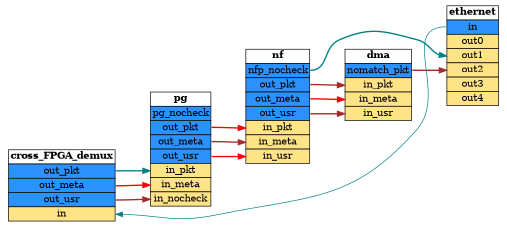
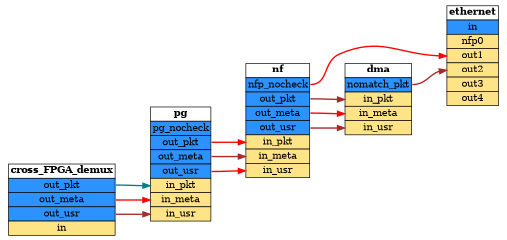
  digraph {
    rankdir=RL
    node [shape=plaintext]
    edge [color=red dir=back fontsize=10 headport=f0 style=bold tailport=f3]
-   n1 [label=<<TABLE BORDER="0" CELLBORDER="1" CELLSPACING="0"><TR><TD><B>ethernet</B></TD></TR><TR><TD PORT="f0" bgcolor="#2c92ff">in</TD></TR> <TR><TD PORT="f1" bgcolor="#ffe387">out0</TD></TR> <TR><TD PORT="f2" bgcolor="#ffe387">out1</TD></TR> <TR><TD PORT="f3" bgcolor="#ffe387">out2</TD></TR> <TR><TD PORT="f4" bgcolor="#ffe387">out3</TD></TR> <TR><TD PORT="f5" bgcolor="#ffe387">out4</TD></TR></TABLE>>]
+   n1 [label=<<TABLE BORDER="0" CELLBORDER="1" CELLSPACING="0"><TR><TD><B>ethernet</B></TD></TR><TR><TD PORT="f0" bgcolor="#2c92ff">in</TD></TR> <TR><TD PORT="f1" bgcolor="#ffe387">nfp0</TD></TR> <TR><TD PORT="f2" bgcolor="#ffe387">out1</TD></TR> <TR><TD PORT="f3" bgcolor="#ffe387">out2</TD></TR> <TR><TD PORT="f4" bgcolor="#ffe387">out3</TD></TR> <TR><TD PORT="f5" bgcolor="#ffe387">out4</TD></TR></TABLE>>]
    n2 [label=<<TABLE BORDER="0" CELLBORDER="1" CELLSPACING="0"><TR><TD><B>nf</B></TD></TR><TR><TD PORT="f0" bgcolor="#2c92ff">nfp_nocheck</TD></TR> <TR><TD PORT="f1" bgcolor="#2c92ff">out_pkt</TD></TR> <TR><TD PORT="f2" bgcolor="#2c92ff">out_meta</TD></TR> <TR><TD PORT="f3" bgcolor="#2c92ff">out_usr</TD></TR> <TR><TD PORT="f4" bgcolor="#ffe387">in_pkt</TD></TR> <TR><TD PORT="f5" bgcolor="#ffe387">in_meta</TD></TR> <TR><TD PORT="f6" bgcolor="#ffe387">in_usr</TD></TR></TABLE>>]
    n3 [label=<<TABLE BORDER="0" CELLBORDER="1" CELLSPACING="0"><TR><TD><B>dma</B></TD></TR><TR><TD PORT="f0" bgcolor="#2c92ff">nomatch_pkt</TD></TR> <TR><TD PORT="f1" bgcolor="#ffe387">in_pkt</TD></TR> <TR><TD PORT="f2" bgcolor="#ffe387">in_meta</TD></TR> <TR><TD PORT="f3" bgcolor="#ffe387">in_usr</TD></TR></TABLE>>]
-   n4 [label=<<TABLE BORDER="0" CELLBORDER="1" CELLSPACING="0"><TR><TD><B>pg</B></TD></TR><TR><TD PORT="f0" bgcolor="#2c92ff">pg_nocheck</TD></TR> <TR><TD PORT="f1" bgcolor="#2c92ff">out_pkt</TD></TR> <TR><TD PORT="f2" bgcolor="#2c92ff">out_meta</TD></TR> <TR><TD PORT="f3" bgcolor="#2c92ff">out_usr</TD></TR> <TR><TD PORT="f4" bgcolor="#ffe387">in_pkt</TD></TR> <TR><TD PORT="f5" bgcolor="#ffe387">in_meta</TD></TR> <TR><TD PORT="f6" bgcolor="#ffe387">in_nocheck</TD></TR></TABLE>>]
+   n4 [label=<<TABLE BORDER="0" CELLBORDER="1" CELLSPACING="0"><TR><TD><B>pg</B></TD></TR><TR><TD PORT="f0" bgcolor="#2c92ff">pg_nocheck</TD></TR> <TR><TD PORT="f1" bgcolor="#2c92ff">out_pkt</TD></TR> <TR><TD PORT="f2" bgcolor="#2c92ff">out_meta</TD></TR> <TR><TD PORT="f3" bgcolor="#2c92ff">out_usr</TD></TR> <TR><TD PORT="f4" bgcolor="#ffe387">in_pkt</TD></TR> <TR><TD PORT="f5" bgcolor="#ffe387">in_meta</TD></TR> <TR><TD PORT="f6" bgcolor="#ffe387">in_usr</TD></TR></TABLE>>]
    n5 [label=<<TABLE BORDER="0" CELLBORDER="1" CELLSPACING="0"><TR><TD><B>cross_FPGA_demux</B></TD></TR><TR><TD PORT="f0" bgcolor="#2c92ff">out_pkt</TD></TR> <TR><TD PORT="f1" bgcolor="#2c92ff">out_meta</TD></TR> <TR><TD PORT="f2" bgcolor="#2c92ff">out_usr</TD></TR> <TR><TD PORT="f3" bgcolor="#ffe387">in</TD></TR></TABLE>>]
-   n1 -> n2 [color=teal tailport=f2]
+   n1 -> n2 [tailport=f2]
    n1 -> n3 [color=brown]
    n2 -> n4 [headport=f1 tailport=f4]
    n2 -> n4 [color=brown headport=f2 tailport=f5]
    n2 -> n4 [headport=f3 tailport=f6]
    n3 -> n2 [color=brown headport=f1 tailport=f1]
    n3 -> n2 [headport=f2 tailport=f2]
    n3 -> n2 [color=brown headport=f3]
    n4 -> n5 [color=teal tailport=f4]
    n4 -> n5 [headport=f1 tailport=f5]
    n4 -> n5 [color=brown headport=f2 tailport=f6]
-   n5 -> n1 [color=teal style=""]
  }
